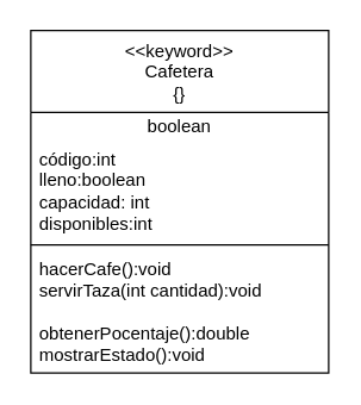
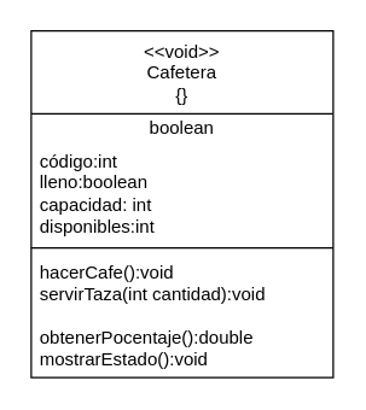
  <mxCell id="0" />
  <mxCell id="1" parent="0" />
- <mxCell id="2" value="&amp;lt;&amp;lt;keyword&amp;gt;&amp;gt;&lt;br&gt;Cafetera&lt;br&gt;{}" style="swimlane;fontStyle=0;align=center;verticalAlign=top;childLayout=stackLayout;horizontal=1;startSize=55;horizontalStack=0;resizeParent=1;resizeParentMax=0;resizeLast=0;collapsible=0;marginBottom=0;html=1;whiteSpace=wrap;" vertex="1" parent="1"><mxGeometry x="20" y="20" width="200" height="230" as="geometry" /></mxCell>
+ <mxCell id="2" value="&amp;lt;&amp;lt;void&amp;gt;&amp;gt;&lt;br&gt;Cafetera&lt;br&gt;{}" style="swimlane;fontStyle=0;align=center;verticalAlign=top;childLayout=stackLayout;horizontal=1;startSize=55;horizontalStack=0;resizeParent=1;resizeParentMax=0;resizeLast=0;collapsible=0;marginBottom=0;html=1;whiteSpace=wrap;" vertex="1" parent="1"><mxGeometry x="20" y="20" width="200" height="230" as="geometry" /></mxCell>
  <mxCell id="3" value="boolean" style="text;html=1;strokeColor=none;fillColor=none;align=center;verticalAlign=middle;spacingLeft=4;spacingRight=4;overflow=hidden;rotatable=0;points=[[0,0.5],[1,0.5]];portConstraint=eastwest;whiteSpace=wrap;" vertex="1" parent="2"><mxGeometry y="55" width="200" height="20" as="geometry" /></mxCell>
  <mxCell id="4" value="código:int&lt;br&gt;lleno:boolean&lt;br&gt;capacidad: int&lt;br&gt;disponibles:int" style="text;html=1;strokeColor=none;fillColor=none;align=left;verticalAlign=middle;spacingLeft=4;spacingRight=4;overflow=hidden;rotatable=0;points=[[0,0.5],[1,0.5]];portConstraint=eastwest;whiteSpace=wrap;" vertex="1" parent="2"><mxGeometry y="75" width="200" height="65" as="geometry" /></mxCell>
  <mxCell id="5" value="" style="line;strokeWidth=1;fillColor=none;align=left;verticalAlign=middle;spacingTop=-1;spacingLeft=3;spacingRight=3;rotatable=0;labelPosition=right;points=[];portConstraint=eastwest;" vertex="1" parent="2"><mxGeometry y="140" width="200" height="8" as="geometry" /></mxCell>
  <mxCell id="6" value="hacerCafe():void&lt;br&gt;servirTaza(int cantidad):void&lt;br&gt;&lt;br&gt;obtenerPocentaje():double&lt;br&gt;mostrarEstado():void" style="text;html=1;strokeColor=none;fillColor=none;align=left;verticalAlign=middle;spacingLeft=4;spacingRight=4;overflow=hidden;rotatable=0;points=[[0,0.5],[1,0.5]];portConstraint=eastwest;whiteSpace=wrap;" vertex="1" parent="2"><mxGeometry y="148" width="200" height="82" as="geometry" /></mxCell>
